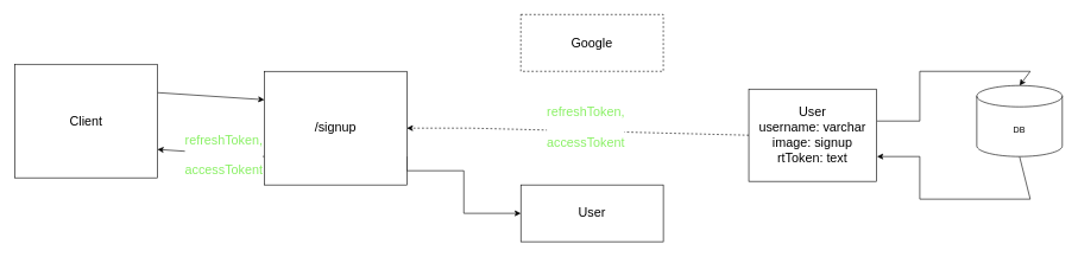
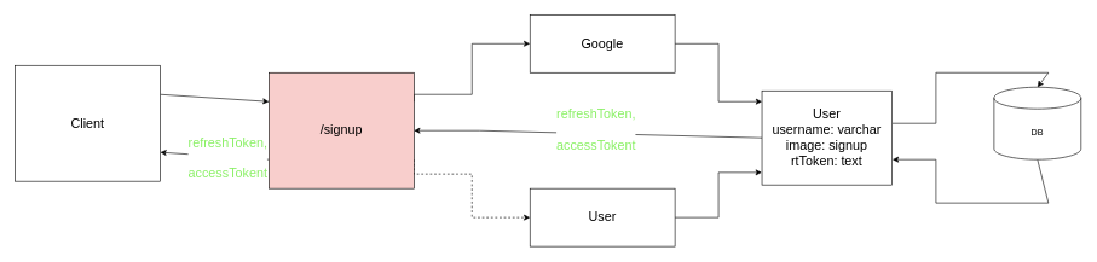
  <mxCell id="0" />
  <mxCell id="1" parent="0" />
+ <mxCell id="2" style="edgeStyle=orthogonalEdgeStyle;rounded=0;orthogonalLoop=1;jettySize=auto;html=1;exitX=1;exitY=0.5;exitDx=0;exitDy=0;entryX=-0.002;entryY=0.868;entryDx=0;entryDy=0;entryPerimeter=0;fontSize=18;" parent="1" source="3" target="9" edge="1"><mxGeometry relative="1" as="geometry" /></mxCell>
  <mxCell id="3" value="&lt;span style=&quot;font-size: 18px&quot;&gt;User&lt;/span&gt;" style="rounded=0;whiteSpace=wrap;html=1;" parent="1" vertex="1"><mxGeometry x="730" y="260" width="200" height="80" as="geometry" /></mxCell>
- <mxCell id="5" value="&lt;font face=&quot;helvetica&quot;&gt;&lt;span style=&quot;font-size: 18px&quot;&gt;Google&lt;/span&gt;&lt;/font&gt;" style="rounded=0;whiteSpace=wrap;html=1;dashed=1;" parent="1" vertex="1"><mxGeometry x="730" y="20" width="200" height="80" as="geometry" /></mxCell>
- <mxCell id="6" style="edgeStyle=none;html=1;exitX=0;exitY=0.5;exitDx=0;exitDy=0;entryX=1;entryY=0.5;entryDx=0;entryDy=0;rounded=0;dashed=1;" parent="1" source="9" target="17" edge="1"><mxGeometry relative="1" as="geometry"><mxPoint x="610" y="170" as="targetPoint" /><Array as="points"><mxPoint x="660" y="180" /></Array></mxGeometry></mxCell>
+ <mxCell id="4" style="edgeStyle=orthogonalEdgeStyle;rounded=0;orthogonalLoop=1;jettySize=auto;html=1;exitX=1;exitY=0.5;exitDx=0;exitDy=0;entryX=0;entryY=0.115;entryDx=0;entryDy=0;entryPerimeter=0;fontSize=18;" parent="1" source="5" target="9" edge="1"><mxGeometry relative="1" as="geometry" /></mxCell>
+ <mxCell id="5" value="&lt;font face=&quot;helvetica&quot;&gt;&lt;span style=&quot;font-size: 18px&quot;&gt;Google&lt;/span&gt;&lt;/font&gt;" style="rounded=0;whiteSpace=wrap;html=1;" parent="1" vertex="1"><mxGeometry x="730" y="20" width="200" height="80" as="geometry" /></mxCell>
+ <mxCell id="6" style="edgeStyle=none;html=1;exitX=0;exitY=0.5;exitDx=0;exitDy=0;entryX=1;entryY=0.5;entryDx=0;entryDy=0;rounded=0;" parent="1" source="9" target="17" edge="1"><mxGeometry relative="1" as="geometry"><mxPoint x="610" y="170" as="targetPoint" /><Array as="points"><mxPoint x="660" y="180" /></Array></mxGeometry></mxCell>
  <mxCell id="7" value="&lt;font style=&quot;font-size: 18px&quot; color=&quot;#8af065&quot;&gt;refreshToken,&lt;br&gt;&lt;br&gt;accessTokent&lt;/font&gt;" style="edgeLabel;html=1;align=center;verticalAlign=middle;resizable=0;points=[];" parent="6" vertex="1" connectable="0"><mxGeometry x="0.051" y="-5" relative="1" as="geometry"><mxPoint x="22" y="1" as="offset" /></mxGeometry></mxCell>
  <mxCell id="8" style="edgeStyle=none;html=1;entryX=0.5;entryY=0;entryDx=0;entryDy=0;entryPerimeter=0;fontSize=18;fontColor=#8AF065;rounded=0;" parent="1" target="13" edge="1"><mxGeometry relative="1" as="geometry"><mxPoint x="1230" y="170" as="sourcePoint" /><Array as="points"><mxPoint x="1290" y="170" /><mxPoint x="1290" y="100" /><mxPoint x="1445" y="100" /></Array></mxGeometry></mxCell>
  <mxCell id="9" value="&lt;font face=&quot;helvetica&quot;&gt;&lt;span style=&quot;font-size: 18px&quot;&gt;User&lt;br&gt;username: varchar&lt;br&gt;image: signup&lt;br&gt;rtToken: text&lt;br&gt;&lt;/span&gt;&lt;/font&gt;" style="rounded=0;whiteSpace=wrap;html=1;" parent="1" vertex="1"><mxGeometry x="1050" y="125" width="179" height="130" as="geometry" /></mxCell>
  <mxCell id="10" style="edgeStyle=none;html=1;exitX=1;exitY=0.25;exitDx=0;exitDy=0;entryX=0;entryY=0.25;entryDx=0;entryDy=0;fontSize=18;fontColor=#8AF065;rounded=0;" parent="1" source="11" target="17" edge="1"><mxGeometry relative="1" as="geometry" /></mxCell>
  <mxCell id="11" value="&lt;span style=&quot;font-size: 18px&quot;&gt;Client&lt;/span&gt;" style="whiteSpace=wrap;html=1;" parent="1" vertex="1"><mxGeometry x="20" y="90" width="200" height="160" as="geometry" /></mxCell>
  <mxCell id="12" style="edgeStyle=none;html=1;exitX=0.5;exitY=1;exitDx=0;exitDy=0;exitPerimeter=0;fontSize=18;fontColor=#8AF065;rounded=0;" parent="1" source="13" edge="1"><mxGeometry relative="1" as="geometry"><mxPoint x="1230" y="220" as="targetPoint" /><Array as="points"><mxPoint x="1445" y="280" /><mxPoint x="1290" y="280" /><mxPoint x="1290" y="220" /></Array></mxGeometry></mxCell>
  <mxCell id="13" value="DB" style="shape=cylinder3;whiteSpace=wrap;html=1;boundedLbl=1;backgroundOutline=1;size=15;" parent="1" vertex="1"><mxGeometry x="1370" y="120" width="120" height="100" as="geometry" /></mxCell>
  <mxCell id="14" style="edgeStyle=none;html=1;exitX=0;exitY=0.75;exitDx=0;exitDy=0;entryX=1;entryY=0.75;entryDx=0;entryDy=0;fontSize=18;fontColor=#8AF065;rounded=0;" parent="1" source="17" target="11" edge="1"><mxGeometry relative="1" as="geometry" /></mxCell>
- <mxCell id="15" style="edgeStyle=orthogonalEdgeStyle;rounded=0;orthogonalLoop=1;jettySize=auto;html=1;exitX=1;exitY=0.75;exitDx=0;exitDy=0;entryX=0;entryY=0.5;entryDx=0;entryDy=0;fontSize=18;" parent="1" source="17" target="3" edge="1"><mxGeometry relative="1" as="geometry"><Array as="points"><mxPoint x="570" y="240" /><mxPoint x="650" y="240" /><mxPoint x="650" y="300" /></Array></mxGeometry></mxCell>
- <mxCell id="17" value="&lt;span style=&quot;font-size: 18px&quot;&gt;/signup&lt;/span&gt;" style="whiteSpace=wrap;html=1;" parent="1" vertex="1"><mxGeometry x="370" y="100" width="200" height="160" as="geometry" /></mxCell>
+ <mxCell id="15" style="edgeStyle=orthogonalEdgeStyle;rounded=0;orthogonalLoop=1;jettySize=auto;html=1;exitX=1;exitY=0.75;exitDx=0;exitDy=0;entryX=0;entryY=0.5;entryDx=0;entryDy=0;fontSize=18;dashed=1;" parent="1" source="17" target="3" edge="1"><mxGeometry relative="1" as="geometry"><Array as="points"><mxPoint x="570" y="240" /><mxPoint x="650" y="240" /><mxPoint x="650" y="300" /></Array></mxGeometry></mxCell>
+ <mxCell id="16" style="edgeStyle=orthogonalEdgeStyle;rounded=0;orthogonalLoop=1;jettySize=auto;html=1;exitX=1;exitY=0.25;exitDx=0;exitDy=0;entryX=0;entryY=0.5;entryDx=0;entryDy=0;fontSize=18;" parent="1" source="17" target="5" edge="1"><mxGeometry relative="1" as="geometry"><Array as="points"><mxPoint x="570" y="130" /><mxPoint x="650" y="130" /><mxPoint x="650" y="60" /></Array></mxGeometry></mxCell>
+ <mxCell id="17" value="&lt;span style=&quot;font-size: 18px&quot;&gt;/signup&lt;/span&gt;" style="whiteSpace=wrap;html=1;fillColor=#f8cecc;" parent="1" vertex="1"><mxGeometry x="370" y="100" width="200" height="160" as="geometry" /></mxCell>
  <mxCell id="18" value="&lt;font style=&quot;font-size: 18px&quot; color=&quot;#8af065&quot;&gt;refreshToken,&lt;br&gt;&lt;br&gt;accessTokent&lt;/font&gt;" style="edgeLabel;html=1;align=center;verticalAlign=middle;resizable=0;points=[];" parent="1" vertex="1" connectable="0"><mxGeometry x="830.435" y="190.086" as="geometry"><mxPoint x="-518" y="28" as="offset" /></mxGeometry></mxCell>
